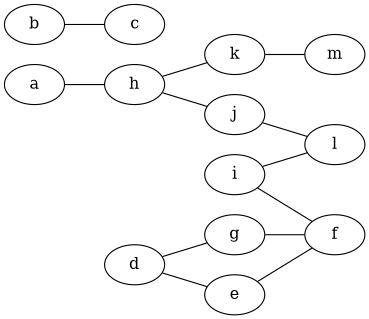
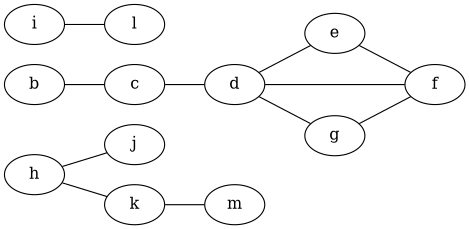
  graph {
    rankdir=LR
-   a
    h
    b
    c
    j
    k
    d
    e
    f
    g
    i
    l
    m
-   a -- h
    h -- j
    h -- k
    b -- c
-   j -- l
+   c -- d
    k -- m
    d -- e
-   i -- f
+   d -- f
    d -- g
    e -- f
    g -- f
    i -- l
  }
